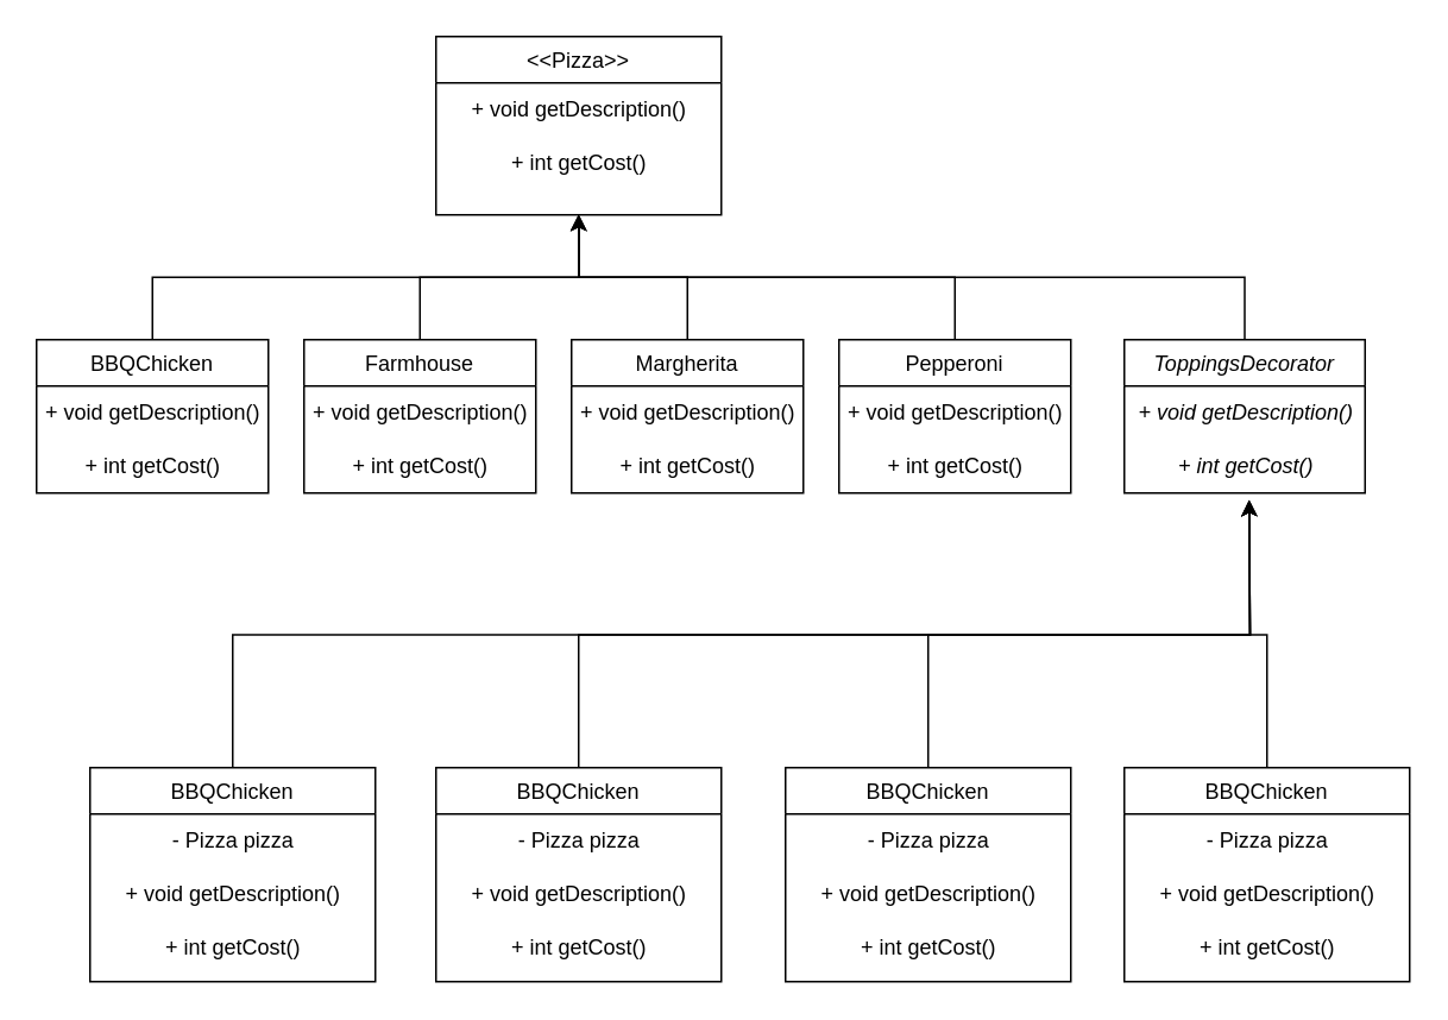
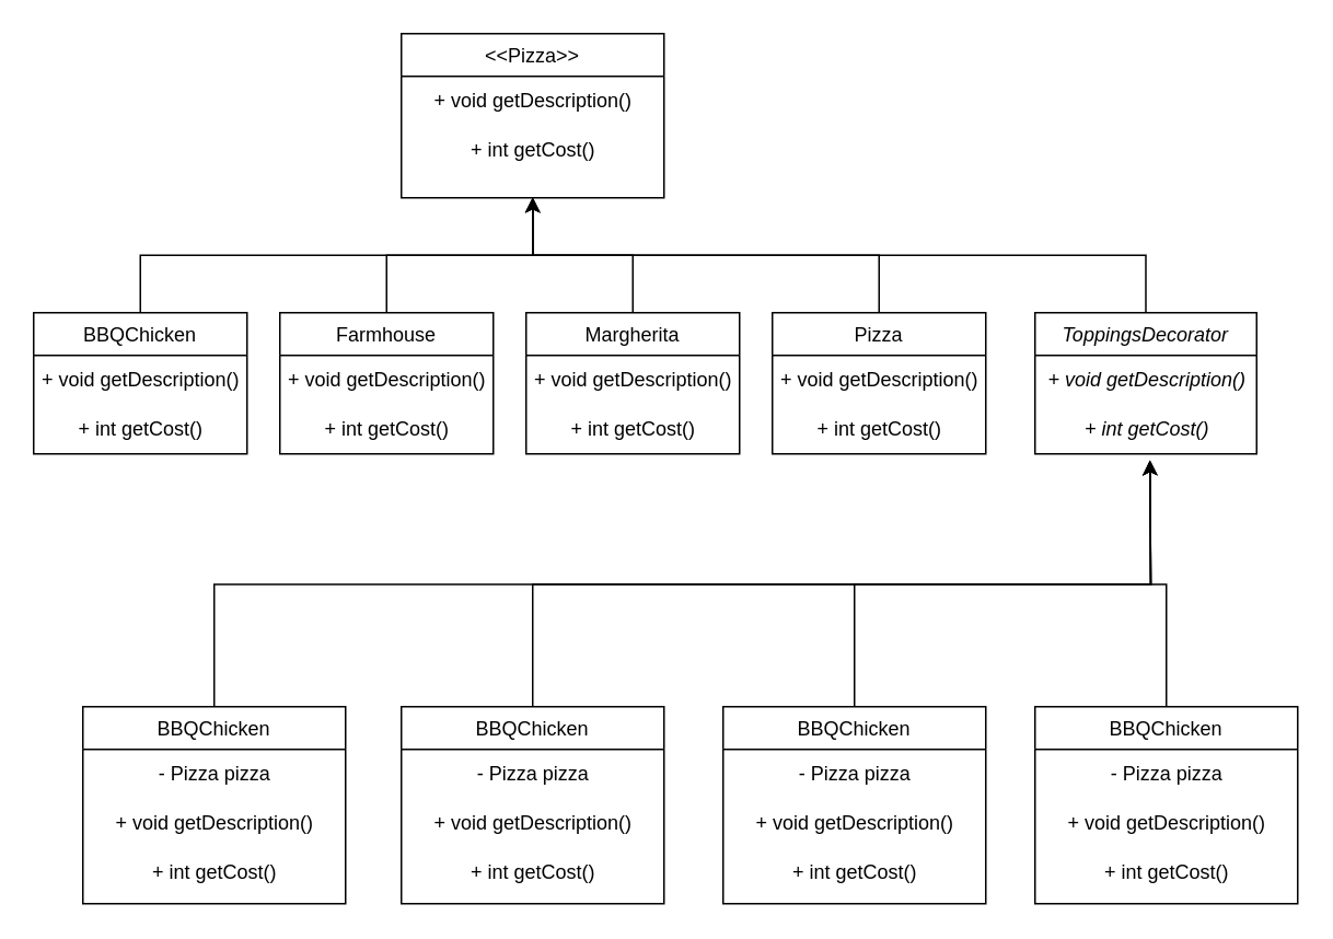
  <mxCell id="0" />
  <mxCell id="1" parent="0" />
  <mxCell id="2" value="&lt;&lt;Pizza&gt;&gt;" style="swimlane;fontStyle=0;align=center;verticalAlign=top;childLayout=stackLayout;horizontal=1;startSize=26;horizontalStack=0;resizeParent=1;resizeLast=0;collapsible=1;marginBottom=0;rounded=0;shadow=0;strokeWidth=1;" parent="1" vertex="1"><mxGeometry x="244" y="20" width="160" height="100" as="geometry"><mxRectangle x="230" y="140" width="160" height="26" as="alternateBounds" /></mxGeometry></mxCell>
  <mxCell id="3" value="+ void getDescription()" style="text;html=1;align=center;verticalAlign=middle;resizable=0;points=[];autosize=1;strokeColor=none;fillColor=none;" vertex="1" parent="2"><mxGeometry y="26" width="160" height="30" as="geometry" /></mxCell>
  <mxCell id="4" value="+ int getCost()" style="text;html=1;align=center;verticalAlign=middle;resizable=0;points=[];autosize=1;strokeColor=none;fillColor=none;" vertex="1" parent="2"><mxGeometry y="56" width="160" height="30" as="geometry" /></mxCell>
  <mxCell id="5" style="edgeStyle=orthogonalEdgeStyle;rounded=0;orthogonalLoop=1;jettySize=auto;html=1;exitX=0.5;exitY=0;exitDx=0;exitDy=0;entryX=0.5;entryY=1;entryDx=0;entryDy=0;" edge="1" parent="1" source="6" target="2"><mxGeometry relative="1" as="geometry" /></mxCell>
  <mxCell id="6" value="BBQChicken&#10;" style="swimlane;fontStyle=0;align=center;verticalAlign=top;childLayout=stackLayout;horizontal=1;startSize=26;horizontalStack=0;resizeParent=1;resizeLast=0;collapsible=1;marginBottom=0;rounded=0;shadow=0;strokeWidth=1;" vertex="1" parent="1"><mxGeometry x="20" y="190" width="130" height="86" as="geometry"><mxRectangle x="230" y="140" width="160" height="26" as="alternateBounds" /></mxGeometry></mxCell>
  <mxCell id="7" value="+ void getDescription()" style="text;html=1;align=center;verticalAlign=middle;resizable=0;points=[];autosize=1;strokeColor=none;fillColor=none;" vertex="1" parent="6"><mxGeometry y="26" width="130" height="30" as="geometry" /></mxCell>
  <mxCell id="8" value="+ int getCost()" style="text;html=1;align=center;verticalAlign=middle;resizable=0;points=[];autosize=1;strokeColor=none;fillColor=none;" vertex="1" parent="6"><mxGeometry y="56" width="130" height="30" as="geometry" /></mxCell>
  <mxCell id="9" style="edgeStyle=orthogonalEdgeStyle;rounded=0;orthogonalLoop=1;jettySize=auto;html=1;exitX=0.5;exitY=0;exitDx=0;exitDy=0;entryX=0.5;entryY=1;entryDx=0;entryDy=0;" edge="1" parent="1" source="10" target="2"><mxGeometry relative="1" as="geometry" /></mxCell>
  <mxCell id="10" value="Farmhouse" style="swimlane;fontStyle=0;align=center;verticalAlign=top;childLayout=stackLayout;horizontal=1;startSize=26;horizontalStack=0;resizeParent=1;resizeLast=0;collapsible=1;marginBottom=0;rounded=0;shadow=0;strokeWidth=1;" vertex="1" parent="1"><mxGeometry x="170" y="190" width="130" height="86" as="geometry"><mxRectangle x="230" y="140" width="160" height="26" as="alternateBounds" /></mxGeometry></mxCell>
  <mxCell id="11" value="+ void getDescription()" style="text;html=1;align=center;verticalAlign=middle;resizable=0;points=[];autosize=1;strokeColor=none;fillColor=none;" vertex="1" parent="10"><mxGeometry y="26" width="130" height="30" as="geometry" /></mxCell>
  <mxCell id="12" value="+ int getCost()" style="text;html=1;align=center;verticalAlign=middle;resizable=0;points=[];autosize=1;strokeColor=none;fillColor=none;" vertex="1" parent="10"><mxGeometry y="56" width="130" height="30" as="geometry" /></mxCell>
  <mxCell id="13" style="edgeStyle=orthogonalEdgeStyle;rounded=0;orthogonalLoop=1;jettySize=auto;html=1;exitX=0.5;exitY=0;exitDx=0;exitDy=0;entryX=0.5;entryY=1;entryDx=0;entryDy=0;" edge="1" parent="1" source="14" target="2"><mxGeometry relative="1" as="geometry" /></mxCell>
  <mxCell id="14" value="Margherita" style="swimlane;fontStyle=0;align=center;verticalAlign=top;childLayout=stackLayout;horizontal=1;startSize=26;horizontalStack=0;resizeParent=1;resizeLast=0;collapsible=1;marginBottom=0;rounded=0;shadow=0;strokeWidth=1;" vertex="1" parent="1"><mxGeometry x="320" y="190" width="130" height="86" as="geometry"><mxRectangle x="230" y="140" width="160" height="26" as="alternateBounds" /></mxGeometry></mxCell>
  <mxCell id="15" value="+ void getDescription()" style="text;html=1;align=center;verticalAlign=middle;resizable=0;points=[];autosize=1;strokeColor=none;fillColor=none;" vertex="1" parent="14"><mxGeometry y="26" width="130" height="30" as="geometry" /></mxCell>
  <mxCell id="16" value="+ int getCost()" style="text;html=1;align=center;verticalAlign=middle;resizable=0;points=[];autosize=1;strokeColor=none;fillColor=none;" vertex="1" parent="14"><mxGeometry y="56" width="130" height="30" as="geometry" /></mxCell>
  <mxCell id="17" style="edgeStyle=orthogonalEdgeStyle;rounded=0;orthogonalLoop=1;jettySize=auto;html=1;exitX=0.5;exitY=0;exitDx=0;exitDy=0;entryX=0.5;entryY=1;entryDx=0;entryDy=0;" edge="1" parent="1" source="18" target="2"><mxGeometry relative="1" as="geometry" /></mxCell>
- <mxCell id="18" value="Pepperoni" style="swimlane;fontStyle=0;align=center;verticalAlign=top;childLayout=stackLayout;horizontal=1;startSize=26;horizontalStack=0;resizeParent=1;resizeLast=0;collapsible=1;marginBottom=0;rounded=0;shadow=0;strokeWidth=1;" vertex="1" parent="1"><mxGeometry x="470" y="190" width="130" height="86" as="geometry"><mxRectangle x="230" y="140" width="160" height="26" as="alternateBounds" /></mxGeometry></mxCell>
+ <mxCell id="18" value="Pizza" style="swimlane;fontStyle=0;align=center;verticalAlign=top;childLayout=stackLayout;horizontal=1;startSize=26;horizontalStack=0;resizeParent=1;resizeLast=0;collapsible=1;marginBottom=0;rounded=0;shadow=0;strokeWidth=1;" vertex="1" parent="1"><mxGeometry x="470" y="190" width="130" height="86" as="geometry"><mxRectangle x="230" y="140" width="160" height="26" as="alternateBounds" /></mxGeometry></mxCell>
  <mxCell id="19" value="+ void getDescription()" style="text;html=1;align=center;verticalAlign=middle;resizable=0;points=[];autosize=1;strokeColor=none;fillColor=none;" vertex="1" parent="18"><mxGeometry y="26" width="130" height="30" as="geometry" /></mxCell>
  <mxCell id="20" value="+ int getCost()" style="text;html=1;align=center;verticalAlign=middle;resizable=0;points=[];autosize=1;strokeColor=none;fillColor=none;" vertex="1" parent="18"><mxGeometry y="56" width="130" height="30" as="geometry" /></mxCell>
  <mxCell id="21" style="edgeStyle=orthogonalEdgeStyle;rounded=0;orthogonalLoop=1;jettySize=auto;html=1;exitX=0.5;exitY=0;exitDx=0;exitDy=0;entryX=0.5;entryY=1;entryDx=0;entryDy=0;" edge="1" parent="1" source="22" target="2"><mxGeometry relative="1" as="geometry" /></mxCell>
  <mxCell id="22" value="ToppingsDecorator" style="swimlane;fontStyle=2;align=center;verticalAlign=top;childLayout=stackLayout;horizontal=1;startSize=26;horizontalStack=0;resizeParent=1;resizeLast=0;collapsible=1;marginBottom=0;rounded=0;shadow=0;strokeWidth=1;" vertex="1" parent="1"><mxGeometry x="630" y="190" width="135" height="86" as="geometry"><mxRectangle x="230" y="140" width="160" height="26" as="alternateBounds" /></mxGeometry></mxCell>
  <mxCell id="23" value="+ void getDescription()" style="text;html=1;align=center;verticalAlign=middle;resizable=0;points=[];autosize=1;strokeColor=none;fillColor=none;fontStyle=2" vertex="1" parent="22"><mxGeometry y="26" width="135" height="30" as="geometry" /></mxCell>
  <mxCell id="24" value="+ int getCost()" style="text;html=1;align=center;verticalAlign=middle;resizable=0;points=[];autosize=1;strokeColor=none;fillColor=none;fontStyle=2" vertex="1" parent="22"><mxGeometry y="56" width="135" height="30" as="geometry" /></mxCell>
  <mxCell id="25" style="edgeStyle=orthogonalEdgeStyle;rounded=0;orthogonalLoop=1;jettySize=auto;html=1;exitX=0.5;exitY=0;exitDx=0;exitDy=0;" edge="1" parent="1" source="26"><mxGeometry relative="1" as="geometry"><mxPoint x="700" y="280" as="targetPoint" /></mxGeometry></mxCell>
  <mxCell id="26" value="BBQChicken&#10;" style="swimlane;fontStyle=0;align=center;verticalAlign=top;childLayout=stackLayout;horizontal=1;startSize=26;horizontalStack=0;resizeParent=1;resizeLast=0;collapsible=1;marginBottom=0;rounded=0;shadow=0;strokeWidth=1;" vertex="1" parent="1"><mxGeometry x="50" y="430" width="160" height="120" as="geometry"><mxRectangle x="230" y="140" width="160" height="26" as="alternateBounds" /></mxGeometry></mxCell>
  <mxCell id="27" value="- Pizza pizza" style="text;html=1;align=center;verticalAlign=middle;resizable=0;points=[];autosize=1;strokeColor=none;fillColor=none;" vertex="1" parent="26"><mxGeometry y="26" width="160" height="30" as="geometry" /></mxCell>
  <mxCell id="28" value="+ void getDescription()" style="text;html=1;align=center;verticalAlign=middle;resizable=0;points=[];autosize=1;strokeColor=none;fillColor=none;" vertex="1" parent="26"><mxGeometry y="56" width="160" height="30" as="geometry" /></mxCell>
  <mxCell id="29" value="+ int getCost()" style="text;html=1;align=center;verticalAlign=middle;resizable=0;points=[];autosize=1;strokeColor=none;fillColor=none;" vertex="1" parent="26"><mxGeometry y="86" width="160" height="30" as="geometry" /></mxCell>
  <mxCell id="30" style="edgeStyle=orthogonalEdgeStyle;rounded=0;orthogonalLoop=1;jettySize=auto;html=1;exitX=0.5;exitY=0;exitDx=0;exitDy=0;" edge="1" parent="1" source="31"><mxGeometry relative="1" as="geometry"><mxPoint x="700" y="280" as="targetPoint" /></mxGeometry></mxCell>
  <mxCell id="31" value="BBQChicken&#10;" style="swimlane;fontStyle=0;align=center;verticalAlign=top;childLayout=stackLayout;horizontal=1;startSize=26;horizontalStack=0;resizeParent=1;resizeLast=0;collapsible=1;marginBottom=0;rounded=0;shadow=0;strokeWidth=1;" vertex="1" parent="1"><mxGeometry x="244" y="430" width="160" height="120" as="geometry"><mxRectangle x="230" y="140" width="160" height="26" as="alternateBounds" /></mxGeometry></mxCell>
  <mxCell id="32" value="- Pizza pizza" style="text;html=1;align=center;verticalAlign=middle;resizable=0;points=[];autosize=1;strokeColor=none;fillColor=none;" vertex="1" parent="31"><mxGeometry y="26" width="160" height="30" as="geometry" /></mxCell>
  <mxCell id="33" value="+ void getDescription()" style="text;html=1;align=center;verticalAlign=middle;resizable=0;points=[];autosize=1;strokeColor=none;fillColor=none;" vertex="1" parent="31"><mxGeometry y="56" width="160" height="30" as="geometry" /></mxCell>
  <mxCell id="34" value="+ int getCost()" style="text;html=1;align=center;verticalAlign=middle;resizable=0;points=[];autosize=1;strokeColor=none;fillColor=none;" vertex="1" parent="31"><mxGeometry y="86" width="160" height="30" as="geometry" /></mxCell>
  <mxCell id="35" style="edgeStyle=orthogonalEdgeStyle;rounded=0;orthogonalLoop=1;jettySize=auto;html=1;exitX=0.5;exitY=0;exitDx=0;exitDy=0;" edge="1" parent="1" source="36"><mxGeometry relative="1" as="geometry"><mxPoint x="700" y="280" as="targetPoint" /></mxGeometry></mxCell>
  <mxCell id="36" value="BBQChicken&#10;" style="swimlane;fontStyle=0;align=center;verticalAlign=top;childLayout=stackLayout;horizontal=1;startSize=26;horizontalStack=0;resizeParent=1;resizeLast=0;collapsible=1;marginBottom=0;rounded=0;shadow=0;strokeWidth=1;" vertex="1" parent="1"><mxGeometry x="440" y="430" width="160" height="120" as="geometry"><mxRectangle x="230" y="140" width="160" height="26" as="alternateBounds" /></mxGeometry></mxCell>
  <mxCell id="37" value="- Pizza pizza" style="text;html=1;align=center;verticalAlign=middle;resizable=0;points=[];autosize=1;strokeColor=none;fillColor=none;" vertex="1" parent="36"><mxGeometry y="26" width="160" height="30" as="geometry" /></mxCell>
  <mxCell id="38" value="+ void getDescription()" style="text;html=1;align=center;verticalAlign=middle;resizable=0;points=[];autosize=1;strokeColor=none;fillColor=none;" vertex="1" parent="36"><mxGeometry y="56" width="160" height="30" as="geometry" /></mxCell>
  <mxCell id="39" value="+ int getCost()" style="text;html=1;align=center;verticalAlign=middle;resizable=0;points=[];autosize=1;strokeColor=none;fillColor=none;" vertex="1" parent="36"><mxGeometry y="86" width="160" height="30" as="geometry" /></mxCell>
  <mxCell id="40" style="edgeStyle=orthogonalEdgeStyle;rounded=0;orthogonalLoop=1;jettySize=auto;html=1;exitX=0.5;exitY=0;exitDx=0;exitDy=0;" edge="1" parent="1" source="41"><mxGeometry relative="1" as="geometry"><mxPoint x="700" y="280" as="targetPoint" /></mxGeometry></mxCell>
  <mxCell id="41" value="BBQChicken&#10;" style="swimlane;fontStyle=0;align=center;verticalAlign=top;childLayout=stackLayout;horizontal=1;startSize=26;horizontalStack=0;resizeParent=1;resizeLast=0;collapsible=1;marginBottom=0;rounded=0;shadow=0;strokeWidth=1;" vertex="1" parent="1"><mxGeometry x="630" y="430" width="160" height="120" as="geometry"><mxRectangle x="230" y="140" width="160" height="26" as="alternateBounds" /></mxGeometry></mxCell>
  <mxCell id="42" value="- Pizza pizza" style="text;html=1;align=center;verticalAlign=middle;resizable=0;points=[];autosize=1;strokeColor=none;fillColor=none;" vertex="1" parent="41"><mxGeometry y="26" width="160" height="30" as="geometry" /></mxCell>
  <mxCell id="43" value="+ void getDescription()" style="text;html=1;align=center;verticalAlign=middle;resizable=0;points=[];autosize=1;strokeColor=none;fillColor=none;" vertex="1" parent="41"><mxGeometry y="56" width="160" height="30" as="geometry" /></mxCell>
  <mxCell id="44" value="+ int getCost()" style="text;html=1;align=center;verticalAlign=middle;resizable=0;points=[];autosize=1;strokeColor=none;fillColor=none;" vertex="1" parent="41"><mxGeometry y="86" width="160" height="30" as="geometry" /></mxCell>
